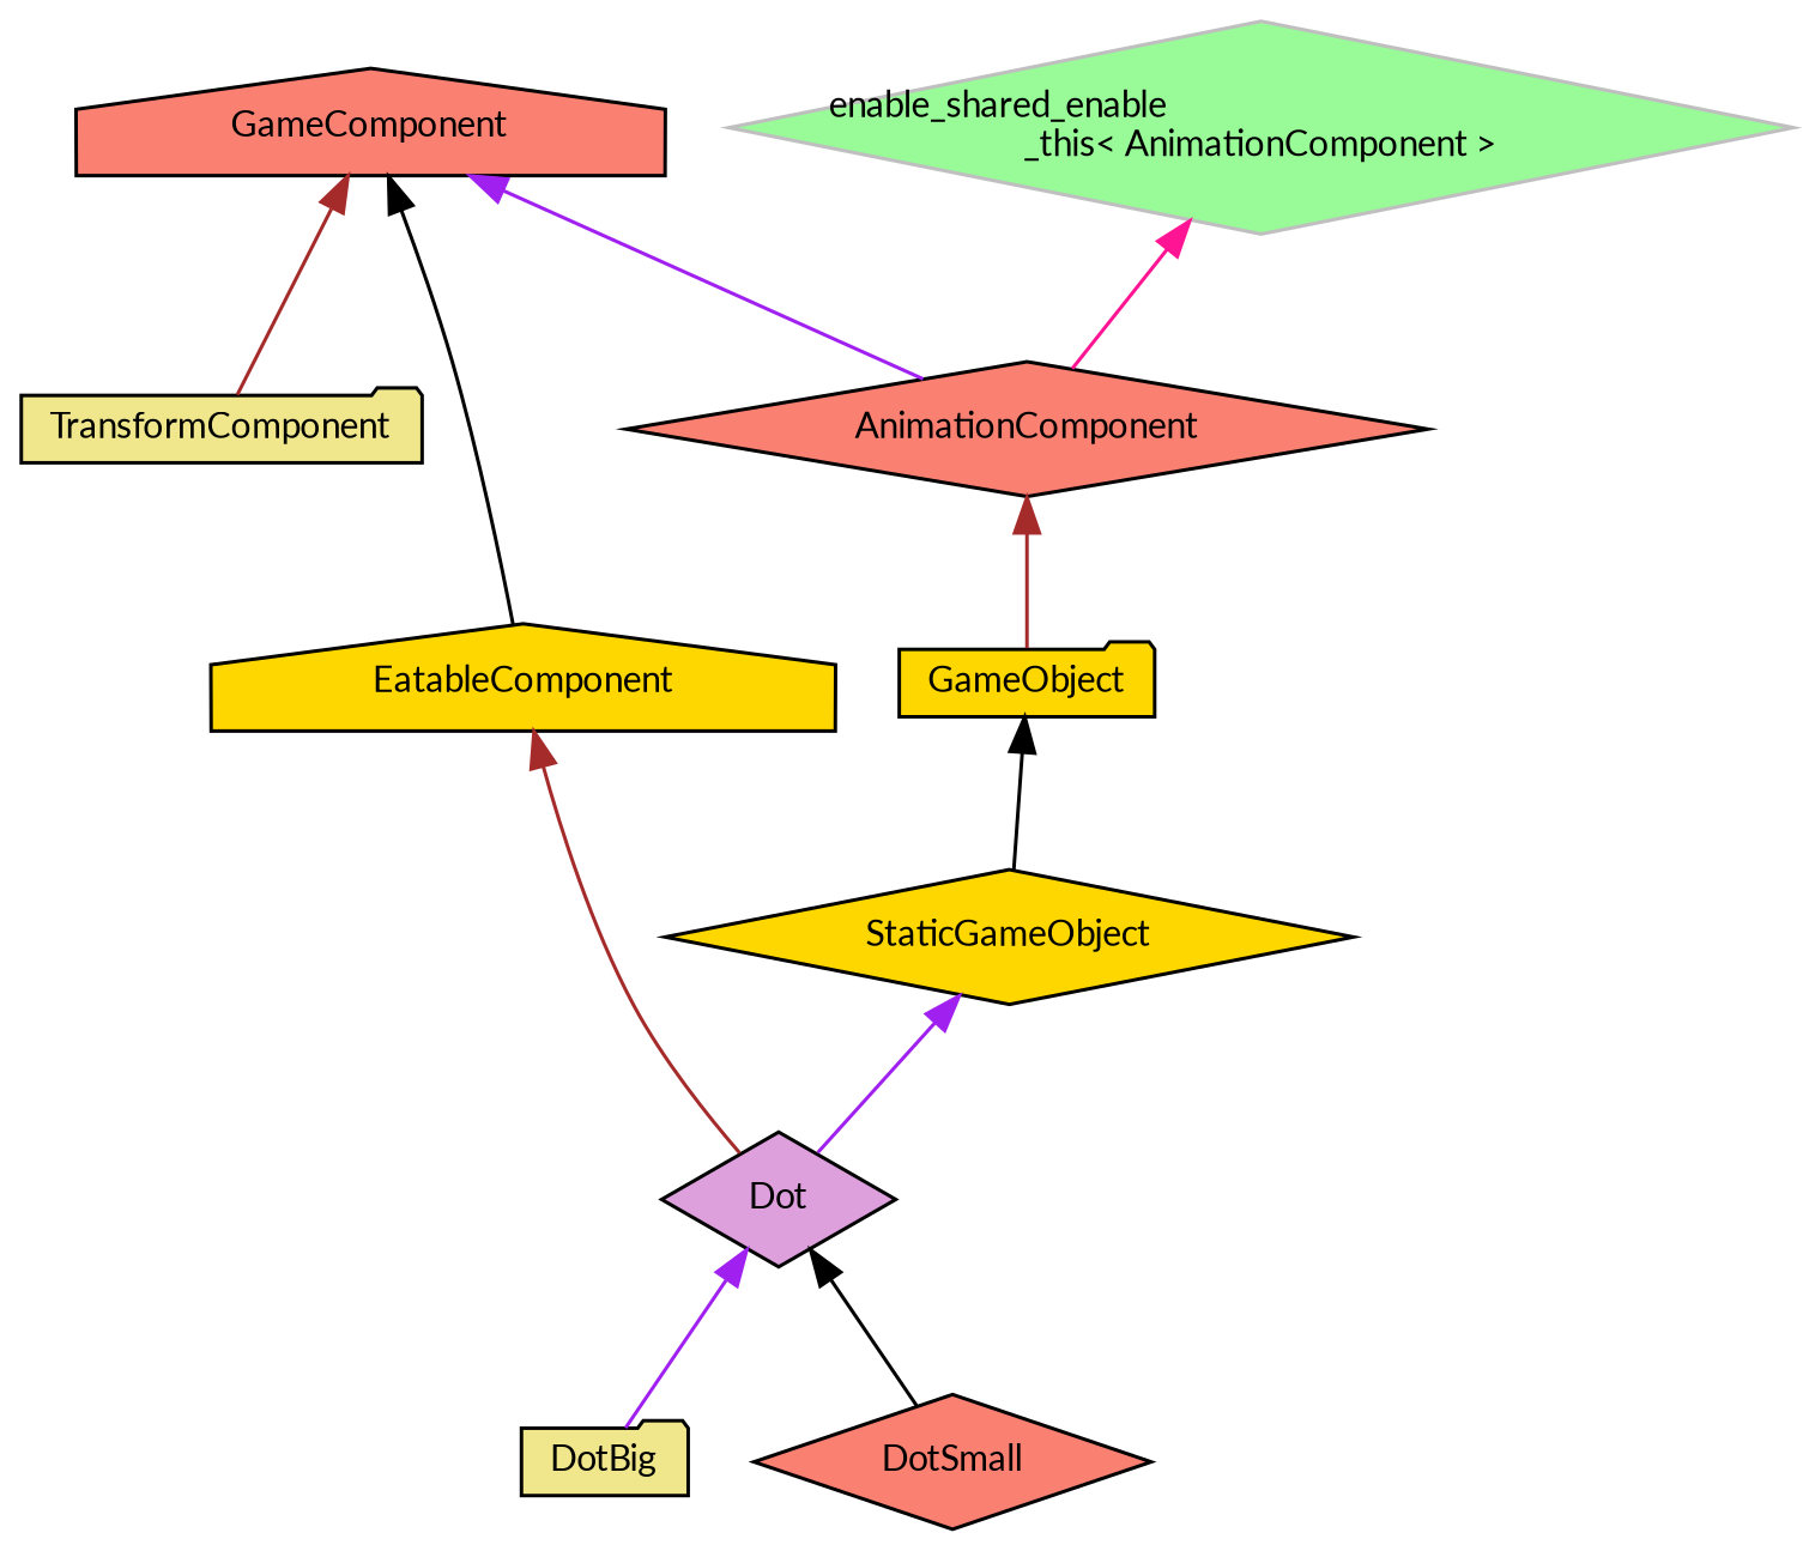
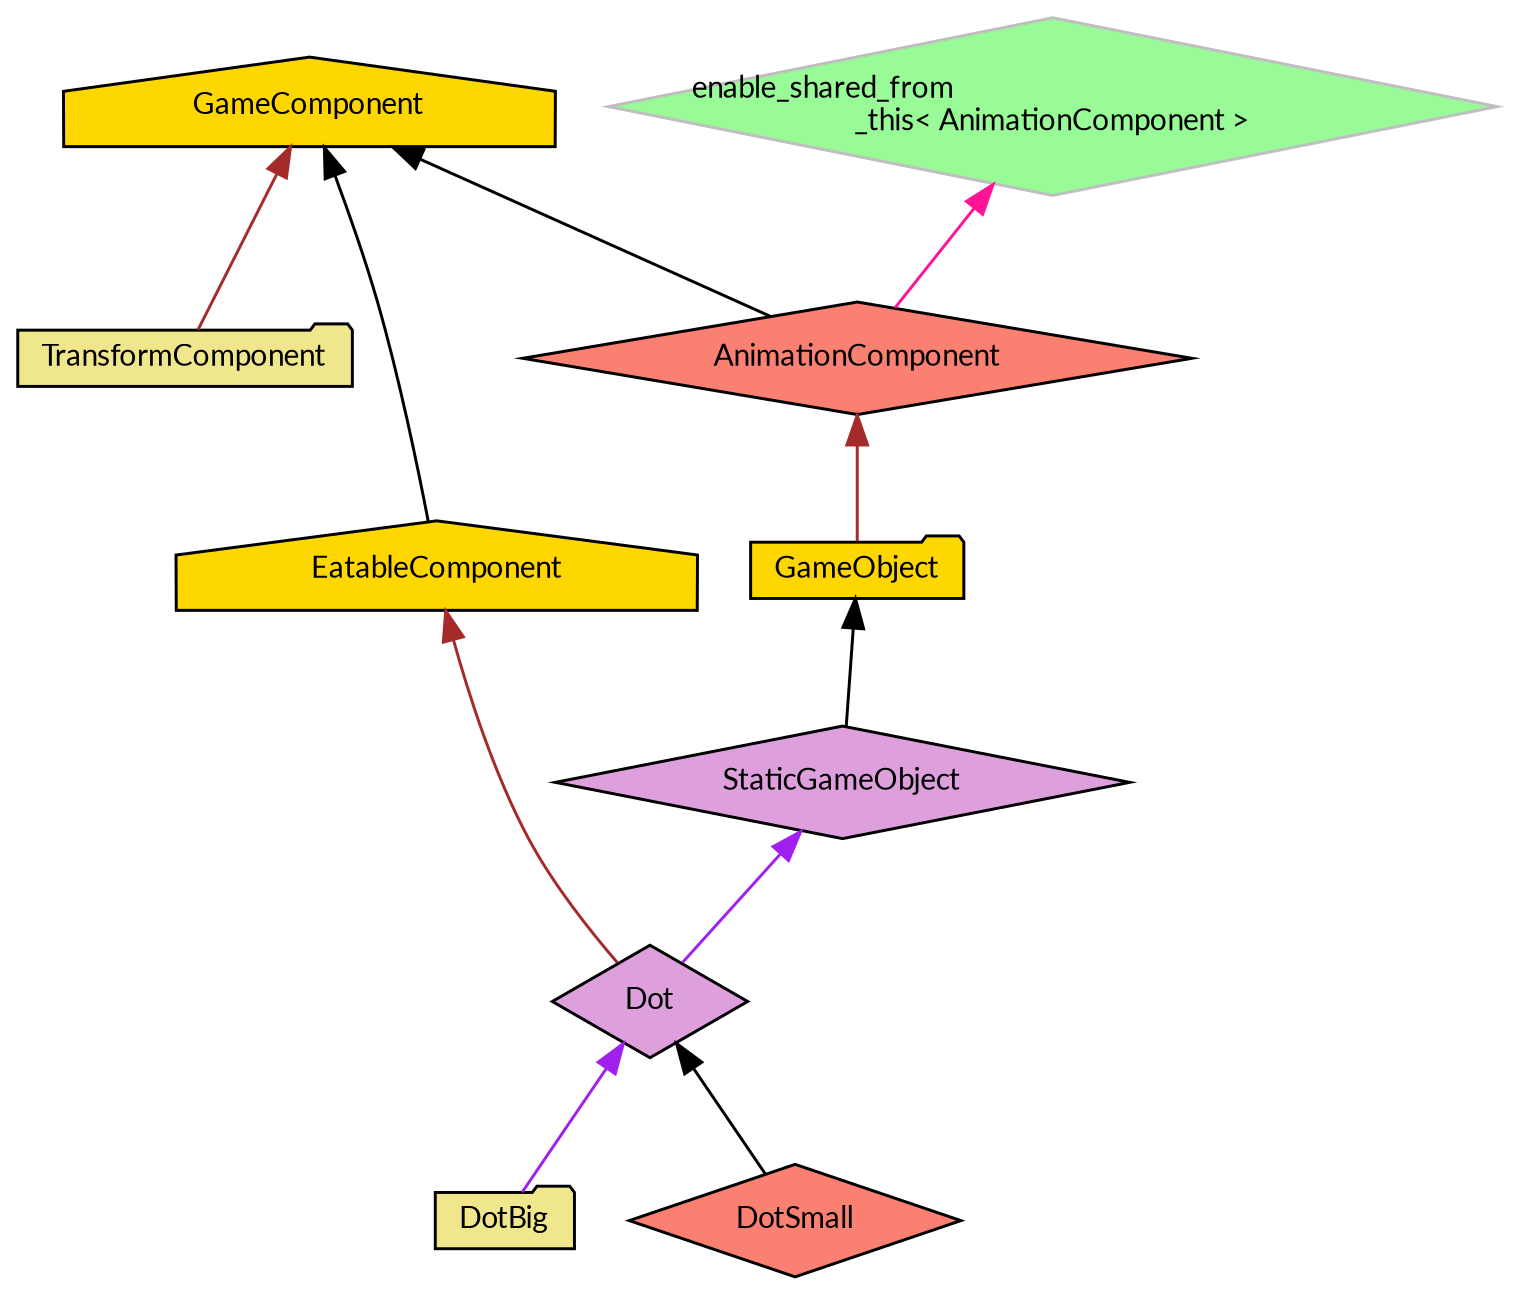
  digraph {
    fontname=Lato
    node [color=black fillcolor=salmon fontname=Lato fontsize=10 shape=diamond style=filled]
    edge [color=purple dir=back fontname=Lato fontsize=10 labelfontname=Helvetica labelfontsize=10 style=solid]
    n1 [fillcolor=plum fontcolor=black height=0.2 label=Dot width=0.4]
    n2 [fillcolor=khaki height=0.2 label=DotBig shape=folder width=0.4]
    n3 [height=0.2 label=DotSmall width=0.4]
-   n4 [fillcolor=gold height=0.2 label=StaticGameObject width=0.4]
+   n4 [fillcolor=plum height=0.2 label=StaticGameObject width=0.4]
    n5 [fillcolor=gold height=0.2 label=GameObject shape=folder width=0.4]
    n6 [fillcolor=khaki height=0.2 label=TransformComponent shape=folder width=0.4]
-   n7 [height=0.2 label=GameComponent shape=house width=0.4]
+   n7 [fillcolor=gold height=0.2 label=GameComponent shape=house width=0.4]
    n8 [height=0.2 label=AnimationComponent width=0.4]
    n9 [fillcolor=gold height=0.2 label=EatableComponent shape=house width=0.4]
-   n10 [color=grey75 fillcolor=palegreen height=0.2 label="enable_shared_enable\l_this\< AnimationComponent \>" width=0.4]
+   n10 [color=grey75 fillcolor=palegreen height=0.2 label="enable_shared_from\l_this\< AnimationComponent \>" width=0.4]
    n1 -> n2
    n1 -> n3 [color=black]
    n4 -> n1
    n5 -> n4 [color=black]
    n7 -> n6 [color=brown]
-   n7 -> n8
+   n7 -> n8 [color=black]
    n7 -> n9 [color=black]
    n8 -> n5 [color=brown]
    n9 -> n1 [color=brown]
    n10 -> n8 [color=deeppink]
  }
